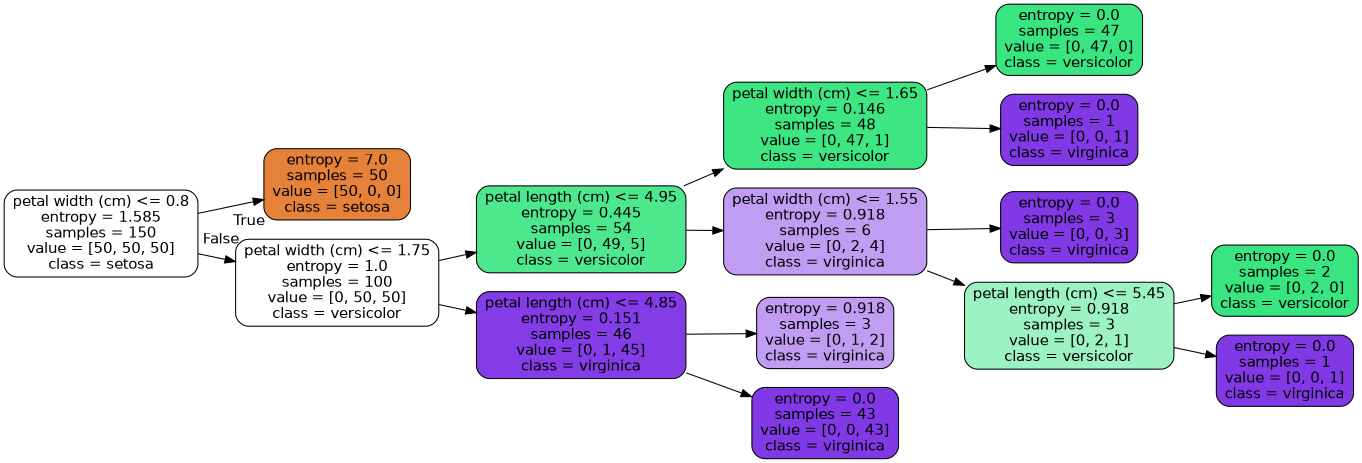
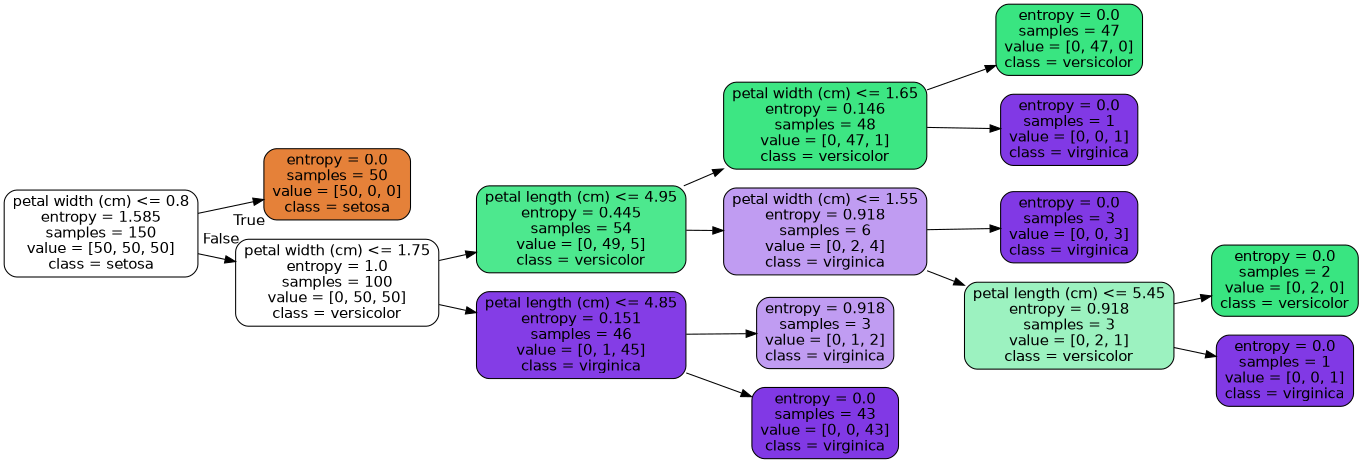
  digraph {
    rankdir=LR
    node [color=black fillcolor="#8139e5ff" fontname=helvetica shape=box style="filled, rounded"]
    edge [fontname=helvetica]
    n1 [fillcolor="#e5813900" label="petal width (cm) <= 0.8\nentropy = 1.585\nsamples = 150\nvalue = [50, 50, 50]\nclass = setosa"]
-   n2 [fillcolor="#e58139ff" label="entropy = 7.0\nsamples = 50\nvalue = [50, 0, 0]\nclass = setosa"]
+   n2 [fillcolor="#e58139ff" label="entropy = 0.0\nsamples = 50\nvalue = [50, 0, 0]\nclass = setosa"]
    n3 [fillcolor="#39e58100" label="petal width (cm) <= 1.75\nentropy = 1.0\nsamples = 100\nvalue = [0, 50, 50]\nclass = versicolor"]
    n4 [fillcolor="#39e581e5" label="petal length (cm) <= 4.95\nentropy = 0.445\nsamples = 54\nvalue = [0, 49, 5]\nclass = versicolor"]
    n5 [fillcolor="#8139e5f9" label="petal length (cm) <= 4.85\nentropy = 0.151\nsamples = 46\nvalue = [0, 1, 45]\nclass = virginica"]
    n6 [fillcolor="#39e581fa" label="petal width (cm) <= 1.65\nentropy = 0.146\nsamples = 48\nvalue = [0, 47, 1]\nclass = versicolor"]
    n7 [fillcolor="#8139e57f" label="petal width (cm) <= 1.55\nentropy = 0.918\nsamples = 6\nvalue = [0, 2, 4]\nclass = virginica"]
    n8 [fillcolor="#39e581ff" label="entropy = 0.0\nsamples = 47\nvalue = [0, 47, 0]\nclass = versicolor"]
    n9 [label="entropy = 0.0\nsamples = 1\nvalue = [0, 0, 1]\nclass = virginica"]
    n10 [label="entropy = 0.0\nsamples = 3\nvalue = [0, 0, 3]\nclass = virginica"]
    n11 [fillcolor="#39e5817f" label="petal length (cm) <= 5.45\nentropy = 0.918\nsamples = 3\nvalue = [0, 2, 1]\nclass = versicolor"]
    n12 [fillcolor="#39e581ff" label="entropy = 0.0\nsamples = 2\nvalue = [0, 2, 0]\nclass = versicolor"]
    n13 [label="entropy = 0.0\nsamples = 1\nvalue = [0, 0, 1]\nclass = virginica"]
    n14 [fillcolor="#8139e57f" label="entropy = 0.918\nsamples = 3\nvalue = [0, 1, 2]\nclass = virginica"]
    n15 [label="entropy = 0.0\nsamples = 43\nvalue = [0, 0, 43]\nclass = virginica"]
    n1 -> n2 [headlabel=True labelangle=45 labeldistance=2.5]
    n1 -> n3 [headlabel=False labelangle=-45 labeldistance=2.5]
    n3 -> n4
    n3 -> n5
    n4 -> n6
    n4 -> n7
    n5 -> n14
    n5 -> n15
    n6 -> n8
    n6 -> n9
    n7 -> n10
    n7 -> n11
    n11 -> n12
    n11 -> n13
  }
